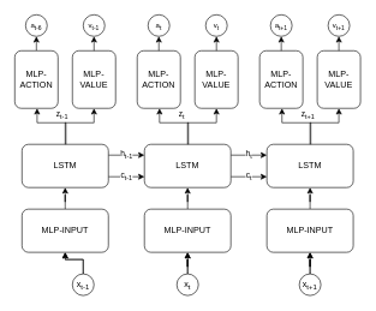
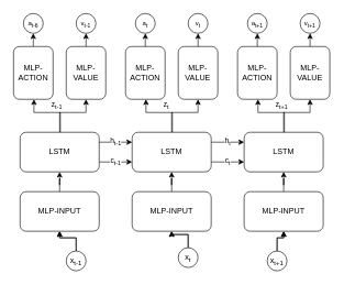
  <mxCell id="0" />
  <mxCell id="1" parent="0" />
  <mxCell id="2" value="" style="edgeStyle=orthogonalEdgeStyle;rounded=0;orthogonalLoop=1;jettySize=auto;html=1;entryX=0.5;entryY=1;entryDx=0;entryDy=0;align=left;verticalAlign=middle;" edge="1" parent="1" source="4" target="6"><mxGeometry relative="1" as="geometry" /></mxCell>
  <mxCell id="3" value="" style="edgeStyle=orthogonalEdgeStyle;rounded=0;orthogonalLoop=1;jettySize=auto;html=1;verticalAlign=middle;" edge="1" parent="1" source="4" target="6"><mxGeometry relative="1" as="geometry" /></mxCell>
- <mxCell id="4" value="x&lt;sub&gt;t&lt;/sub&gt;" style="ellipse;whiteSpace=wrap;html=1;aspect=fixed;verticalAlign=middle;" vertex="1" parent="1"><mxGeometry x="245" y="380" width="30" height="30" as="geometry" /></mxCell>
+ <mxCell id="4" value="x&lt;sub&gt;t&lt;/sub&gt;" style="ellipse;whiteSpace=wrap;html=1;aspect=fixed;verticalAlign=middle;" vertex="1" parent="1"><mxGeometry x="270" y="375" width="30" height="30" as="geometry" /></mxCell>
  <mxCell id="5" style="edgeStyle=orthogonalEdgeStyle;rounded=0;orthogonalLoop=1;jettySize=auto;html=1;entryX=0.5;entryY=1;entryDx=0;entryDy=0;" edge="1" parent="1" source="6" target="9"><mxGeometry relative="1" as="geometry" /></mxCell>
  <mxCell id="6" value="MLP-INPUT" style="rounded=1;whiteSpace=wrap;html=1;" vertex="1" parent="1"><mxGeometry x="200" y="290" width="120" height="60" as="geometry" /></mxCell>
  <mxCell id="7" value="h&lt;sub&gt;t&lt;/sub&gt;" style="edgeStyle=orthogonalEdgeStyle;rounded=0;orthogonalLoop=1;jettySize=auto;html=1;exitX=1;exitY=0.25;exitDx=0;exitDy=0;entryX=0;entryY=0.25;entryDx=0;entryDy=0;" edge="1" parent="1" source="9" target="15"><mxGeometry relative="1" as="geometry" /></mxCell>
  <mxCell id="8" value="c&lt;sub&gt;t&lt;/sub&gt;" style="edgeStyle=orthogonalEdgeStyle;rounded=0;orthogonalLoop=1;jettySize=auto;html=1;exitX=1;exitY=0.75;exitDx=0;exitDy=0;entryX=0;entryY=0.75;entryDx=0;entryDy=0;" edge="1" parent="1" source="9" target="15"><mxGeometry relative="1" as="geometry" /></mxCell>
  <mxCell id="9" value="LSTM" style="rounded=1;whiteSpace=wrap;html=1;" vertex="1" parent="1"><mxGeometry x="200" y="200" width="120" height="60" as="geometry" /></mxCell>
  <mxCell id="10" value="" style="edgeStyle=orthogonalEdgeStyle;rounded=0;orthogonalLoop=1;jettySize=auto;html=1;entryX=0.5;entryY=1;entryDx=0;entryDy=0;align=left;verticalAlign=middle;" edge="1" parent="1" source="12" target="14"><mxGeometry relative="1" as="geometry" /></mxCell>
  <mxCell id="11" value="" style="edgeStyle=orthogonalEdgeStyle;rounded=0;orthogonalLoop=1;jettySize=auto;html=1;verticalAlign=middle;" edge="1" parent="1" source="12" target="14"><mxGeometry relative="1" as="geometry" /></mxCell>
- <mxCell id="12" value="x&lt;sub&gt;t+1&lt;/sub&gt;" style="ellipse;whiteSpace=wrap;html=1;aspect=fixed;verticalAlign=middle;" vertex="1" parent="1"><mxGeometry x="415" y="380" width="30" height="30" as="geometry" /></mxCell>
+ <mxCell id="12" value="x&lt;sub&gt;t+1&lt;/sub&gt;" style="ellipse;whiteSpace=wrap;html=1;aspect=fixed;verticalAlign=middle;" vertex="1" parent="1"><mxGeometry x="405" y="380" width="30" height="30" as="geometry" /></mxCell>
  <mxCell id="13" style="edgeStyle=orthogonalEdgeStyle;rounded=0;orthogonalLoop=1;jettySize=auto;html=1;entryX=0.5;entryY=1;entryDx=0;entryDy=0;" edge="1" parent="1" source="14" target="15"><mxGeometry relative="1" as="geometry" /></mxCell>
  <mxCell id="14" value="MLP-INPUT" style="rounded=1;whiteSpace=wrap;html=1;" vertex="1" parent="1"><mxGeometry x="370" y="290" width="120" height="60" as="geometry" /></mxCell>
  <mxCell id="15" value="LSTM" style="rounded=1;whiteSpace=wrap;html=1;" vertex="1" parent="1"><mxGeometry x="370" y="200" width="120" height="60" as="geometry" /></mxCell>
  <mxCell id="16" value="" style="edgeStyle=orthogonalEdgeStyle;rounded=0;orthogonalLoop=1;jettySize=auto;html=1;entryX=0.5;entryY=1;entryDx=0;entryDy=0;align=left;verticalAlign=middle;" edge="1" parent="1" source="18" target="20"><mxGeometry relative="1" as="geometry" /></mxCell>
  <mxCell id="17" value="" style="edgeStyle=orthogonalEdgeStyle;rounded=0;orthogonalLoop=1;jettySize=auto;html=1;verticalAlign=middle;" edge="1" parent="1" source="18" target="20"><mxGeometry relative="1" as="geometry" /></mxCell>
  <mxCell id="18" value="x&lt;sub&gt;t-1&lt;/sub&gt;" style="ellipse;whiteSpace=wrap;html=1;aspect=fixed;verticalAlign=middle;" vertex="1" parent="1"><mxGeometry x="100" y="380" width="30" height="30" as="geometry" /></mxCell>
  <mxCell id="19" style="edgeStyle=orthogonalEdgeStyle;rounded=0;orthogonalLoop=1;jettySize=auto;html=1;entryX=0.5;entryY=1;entryDx=0;entryDy=0;" edge="1" parent="1" source="20" target="23"><mxGeometry relative="1" as="geometry" /></mxCell>
  <mxCell id="20" value="MLP-INPUT" style="rounded=1;whiteSpace=wrap;html=1;" vertex="1" parent="1"><mxGeometry x="30" y="290" width="120" height="60" as="geometry" /></mxCell>
  <mxCell id="21" value="h&lt;sub&gt;t-1&lt;/sub&gt;" style="edgeStyle=orthogonalEdgeStyle;rounded=0;orthogonalLoop=1;jettySize=auto;html=1;exitX=1;exitY=0.25;exitDx=0;exitDy=0;entryX=0;entryY=0.25;entryDx=0;entryDy=0;" edge="1" parent="1"><mxGeometry relative="1" as="geometry"><mxPoint x="150" y="215" as="sourcePoint" /><mxPoint x="200" y="215" as="targetPoint" /></mxGeometry></mxCell>
  <mxCell id="22" value="c&lt;sub&gt;t-1&lt;/sub&gt;" style="edgeStyle=orthogonalEdgeStyle;rounded=0;orthogonalLoop=1;jettySize=auto;html=1;exitX=1;exitY=0.75;exitDx=0;exitDy=0;entryX=0;entryY=0.75;entryDx=0;entryDy=0;" edge="1" parent="1" source="23" target="9"><mxGeometry relative="1" as="geometry" /></mxCell>
  <mxCell id="23" value="LSTM" style="rounded=1;whiteSpace=wrap;html=1;" vertex="1" parent="1"><mxGeometry x="30" y="200" width="120" height="60" as="geometry" /></mxCell>
  <mxCell id="24" value="z&lt;sub&gt;t&lt;br&gt;&lt;/sub&gt;" style="edgeStyle=orthogonalEdgeStyle;rounded=0;orthogonalLoop=1;jettySize=auto;html=1;verticalAlign=bottom;align=left;entryX=0.5;entryY=1;entryDx=0;entryDy=0;horizontal=1;" edge="1" parent="1"><mxGeometry relative="1" as="geometry"><mxPoint x="221" y="150" as="targetPoint" /><mxPoint x="261.034" y="200" as="sourcePoint" /><Array as="points"><mxPoint x="261" y="170" /><mxPoint x="221" y="170" /></Array></mxGeometry></mxCell>
  <mxCell id="25" style="edgeStyle=orthogonalEdgeStyle;rounded=0;orthogonalLoop=1;jettySize=auto;html=1;entryX=0.5;entryY=1;entryDx=0;entryDy=0;align=left;" edge="1" parent="1" target="27"><mxGeometry relative="1" as="geometry"><mxPoint x="260.034" y="200" as="sourcePoint" /><Array as="points"><mxPoint x="260" y="170" /><mxPoint x="300" y="170" /></Array></mxGeometry></mxCell>
  <mxCell id="26" value="MLP-ACTION" style="rounded=1;whiteSpace=wrap;html=1;" vertex="1" parent="1"><mxGeometry x="190" y="70" width="60" height="80" as="geometry" /></mxCell>
  <mxCell id="27" value="MLP-VALUE" style="rounded=1;whiteSpace=wrap;html=1;" vertex="1" parent="1"><mxGeometry x="270" y="70" width="60" height="80" as="geometry" /></mxCell>
  <mxCell id="28" value="z&lt;sub&gt;t+1&lt;br&gt;&lt;/sub&gt;" style="edgeStyle=orthogonalEdgeStyle;rounded=0;orthogonalLoop=1;jettySize=auto;html=1;verticalAlign=bottom;align=left;entryX=0.5;entryY=1;entryDx=0;entryDy=0;horizontal=1;" edge="1" parent="1"><mxGeometry relative="1" as="geometry"><mxPoint x="391" y="150" as="targetPoint" /><mxPoint x="431.034" y="200" as="sourcePoint" /><Array as="points"><mxPoint x="431" y="170" /><mxPoint x="391" y="170" /></Array></mxGeometry></mxCell>
  <mxCell id="29" style="edgeStyle=orthogonalEdgeStyle;rounded=0;orthogonalLoop=1;jettySize=auto;html=1;entryX=0.5;entryY=1;entryDx=0;entryDy=0;align=left;" edge="1" parent="1" target="31"><mxGeometry relative="1" as="geometry"><mxPoint x="430.034" y="200" as="sourcePoint" /><Array as="points"><mxPoint x="430" y="170" /><mxPoint x="470" y="170" /></Array></mxGeometry></mxCell>
  <mxCell id="30" value="MLP-ACTION" style="rounded=1;whiteSpace=wrap;html=1;" vertex="1" parent="1"><mxGeometry x="360" y="70" width="60" height="80" as="geometry" /></mxCell>
  <mxCell id="31" value="MLP-VALUE" style="rounded=1;whiteSpace=wrap;html=1;" vertex="1" parent="1"><mxGeometry x="440" y="70" width="60" height="80" as="geometry" /></mxCell>
  <mxCell id="32" value="z&lt;sub&gt;t-1&lt;br&gt;&lt;/sub&gt;" style="edgeStyle=orthogonalEdgeStyle;rounded=0;orthogonalLoop=1;jettySize=auto;html=1;verticalAlign=bottom;align=left;entryX=0.5;entryY=1;entryDx=0;entryDy=0;horizontal=1;" edge="1" parent="1"><mxGeometry relative="1" as="geometry"><mxPoint x="51" y="150" as="targetPoint" /><mxPoint x="91.034" y="200" as="sourcePoint" /><Array as="points"><mxPoint x="91" y="170" /><mxPoint x="51" y="170" /></Array></mxGeometry></mxCell>
  <mxCell id="33" style="edgeStyle=orthogonalEdgeStyle;rounded=0;orthogonalLoop=1;jettySize=auto;html=1;entryX=0.5;entryY=1;entryDx=0;entryDy=0;align=left;" edge="1" parent="1" target="36"><mxGeometry relative="1" as="geometry"><mxPoint x="90.034" y="200" as="sourcePoint" /><Array as="points"><mxPoint x="90" y="170" /><mxPoint x="130" y="170" /></Array></mxGeometry></mxCell>
  <mxCell id="34" style="edgeStyle=orthogonalEdgeStyle;rounded=0;orthogonalLoop=1;jettySize=auto;html=1;align=left;" edge="1" parent="1" source="35"><mxGeometry relative="1" as="geometry"><mxPoint x="50" y="50" as="targetPoint" /></mxGeometry></mxCell>
  <mxCell id="35" value="MLP-ACTION" style="rounded=1;whiteSpace=wrap;html=1;" vertex="1" parent="1"><mxGeometry x="20" y="70" width="60" height="80" as="geometry" /></mxCell>
  <mxCell id="36" value="MLP-VALUE" style="rounded=1;whiteSpace=wrap;html=1;" vertex="1" parent="1"><mxGeometry x="100" y="70" width="60" height="80" as="geometry" /></mxCell>
  <mxCell id="37" value="&lt;span style=&quot;font-size: 10px&quot;&gt;a&lt;sub&gt;t-6&lt;/sub&gt;&lt;/span&gt;" style="ellipse;whiteSpace=wrap;html=1;aspect=fixed;verticalAlign=middle;" vertex="1" parent="1"><mxGeometry x="35" y="20" width="30" height="30" as="geometry" /></mxCell>
  <mxCell id="38" style="edgeStyle=orthogonalEdgeStyle;rounded=0;orthogonalLoop=1;jettySize=auto;html=1;align=left;" edge="1" parent="1"><mxGeometry relative="1" as="geometry"><mxPoint x="130" y="50" as="targetPoint" /><mxPoint x="130.034" y="70" as="sourcePoint" /></mxGeometry></mxCell>
  <mxCell id="39" value="&lt;span style=&quot;font-size: 10px&quot;&gt;v&lt;sub&gt;t-1&lt;/sub&gt;&lt;/span&gt;" style="ellipse;whiteSpace=wrap;html=1;aspect=fixed;verticalAlign=middle;" vertex="1" parent="1"><mxGeometry x="115" y="20" width="30" height="30" as="geometry" /></mxCell>
  <mxCell id="40" style="edgeStyle=orthogonalEdgeStyle;rounded=0;orthogonalLoop=1;jettySize=auto;html=1;align=left;" edge="1" parent="1"><mxGeometry relative="1" as="geometry"><mxPoint x="220" y="50" as="targetPoint" /><mxPoint x="220.034" y="70" as="sourcePoint" /></mxGeometry></mxCell>
  <mxCell id="41" value="&lt;span style=&quot;font-size: 10px&quot;&gt;a&lt;sub&gt;t&lt;/sub&gt;&lt;/span&gt;" style="ellipse;whiteSpace=wrap;html=1;aspect=fixed;verticalAlign=middle;" vertex="1" parent="1"><mxGeometry x="205" y="20" width="30" height="30" as="geometry" /></mxCell>
  <mxCell id="42" style="edgeStyle=orthogonalEdgeStyle;rounded=0;orthogonalLoop=1;jettySize=auto;html=1;align=left;" edge="1" parent="1"><mxGeometry relative="1" as="geometry"><mxPoint x="300" y="50" as="targetPoint" /><mxPoint x="300.034" y="70" as="sourcePoint" /></mxGeometry></mxCell>
  <mxCell id="43" value="&lt;span style=&quot;font-size: 10px&quot;&gt;v&lt;sub&gt;t&lt;/sub&gt;&lt;/span&gt;" style="ellipse;whiteSpace=wrap;html=1;aspect=fixed;verticalAlign=middle;" vertex="1" parent="1"><mxGeometry x="285" y="20" width="30" height="30" as="geometry" /></mxCell>
  <mxCell id="44" style="edgeStyle=orthogonalEdgeStyle;rounded=0;orthogonalLoop=1;jettySize=auto;html=1;align=left;" edge="1" parent="1"><mxGeometry relative="1" as="geometry"><mxPoint x="390" y="50" as="targetPoint" /><mxPoint x="390.034" y="70" as="sourcePoint" /></mxGeometry></mxCell>
  <mxCell id="45" value="&lt;span style=&quot;font-size: 10px&quot;&gt;a&lt;sub&gt;t+1&lt;/sub&gt;&lt;/span&gt;" style="ellipse;whiteSpace=wrap;html=1;aspect=fixed;verticalAlign=middle;" vertex="1" parent="1"><mxGeometry x="375" y="20" width="30" height="30" as="geometry" /></mxCell>
  <mxCell id="46" style="edgeStyle=orthogonalEdgeStyle;rounded=0;orthogonalLoop=1;jettySize=auto;html=1;align=left;" edge="1" parent="1"><mxGeometry relative="1" as="geometry"><mxPoint x="470" y="50" as="targetPoint" /><mxPoint x="470.034" y="70" as="sourcePoint" /></mxGeometry></mxCell>
  <mxCell id="47" value="&lt;span style=&quot;font-size: 10px&quot;&gt;v&lt;sub&gt;t+1&lt;/sub&gt;&lt;/span&gt;" style="ellipse;whiteSpace=wrap;html=1;aspect=fixed;verticalAlign=middle;" vertex="1" parent="1"><mxGeometry x="455" y="20" width="30" height="30" as="geometry" /></mxCell>
